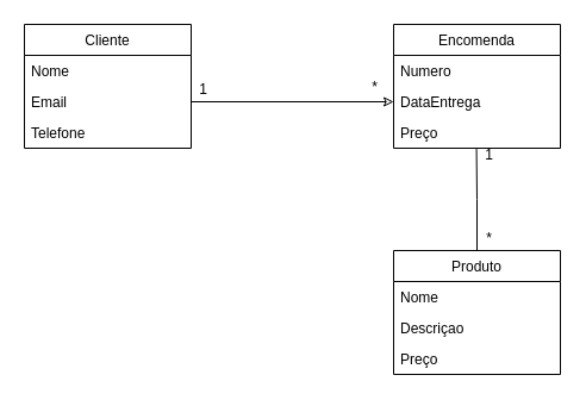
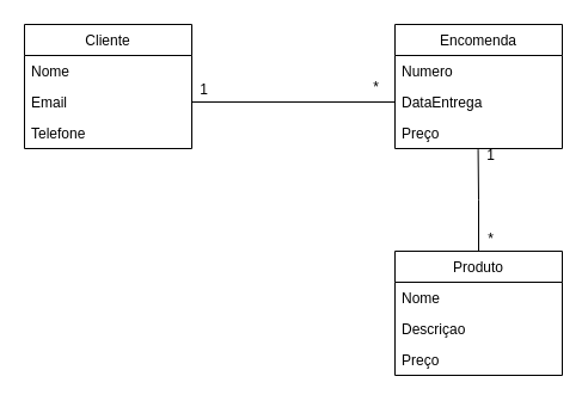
  <mxCell id="0" />
  <mxCell id="1" parent="0" />
  <mxCell id="2" style="edgeStyle=orthogonalEdgeStyle;rounded=0;orthogonalLoop=1;jettySize=auto;html=1;exitX=0.5;exitY=0;exitDx=0;exitDy=0;entryX=0.497;entryY=1.023;entryDx=0;entryDy=0;entryPerimeter=0;endArrow=none;endFill=0;" edge="1" parent="1" source="3" target="10"><mxGeometry relative="1" as="geometry" /></mxCell>
  <mxCell id="3" value="Produto" style="swimlane;fontStyle=0;childLayout=stackLayout;horizontal=1;startSize=26;fillColor=none;horizontalStack=0;resizeParent=1;resizeParentMax=0;resizeLast=0;collapsible=1;marginBottom=0;" vertex="1" parent="1"><mxGeometry x="330" y="210" width="140" height="104" as="geometry" /></mxCell>
  <mxCell id="4" value="Nome" style="text;strokeColor=none;fillColor=none;align=left;verticalAlign=top;spacingLeft=4;spacingRight=4;overflow=hidden;rotatable=0;points=[[0,0.5],[1,0.5]];portConstraint=eastwest;" vertex="1" parent="3"><mxGeometry y="26" width="140" height="26" as="geometry" /></mxCell>
  <mxCell id="5" value="Descriçao" style="text;strokeColor=none;fillColor=none;align=left;verticalAlign=top;spacingLeft=4;spacingRight=4;overflow=hidden;rotatable=0;points=[[0,0.5],[1,0.5]];portConstraint=eastwest;" vertex="1" parent="3"><mxGeometry y="52" width="140" height="26" as="geometry" /></mxCell>
  <mxCell id="6" value="Preço" style="text;strokeColor=none;fillColor=none;align=left;verticalAlign=top;spacingLeft=4;spacingRight=4;overflow=hidden;rotatable=0;points=[[0,0.5],[1,0.5]];portConstraint=eastwest;" vertex="1" parent="3"><mxGeometry y="78" width="140" height="26" as="geometry" /></mxCell>
  <mxCell id="7" value="Encomenda" style="swimlane;fontStyle=0;childLayout=stackLayout;horizontal=1;startSize=26;fillColor=none;horizontalStack=0;resizeParent=1;resizeParentMax=0;resizeLast=0;collapsible=1;marginBottom=0;" vertex="1" parent="1"><mxGeometry x="330" y="20" width="140" height="104" as="geometry" /></mxCell>
  <mxCell id="8" value="Numero" style="text;strokeColor=none;fillColor=none;align=left;verticalAlign=top;spacingLeft=4;spacingRight=4;overflow=hidden;rotatable=0;points=[[0,0.5],[1,0.5]];portConstraint=eastwest;" vertex="1" parent="7"><mxGeometry y="26" width="140" height="26" as="geometry" /></mxCell>
  <mxCell id="9" value="DataEntrega" style="text;strokeColor=none;fillColor=none;align=left;verticalAlign=top;spacingLeft=4;spacingRight=4;overflow=hidden;rotatable=0;points=[[0,0.5],[1,0.5]];portConstraint=eastwest;" vertex="1" parent="7"><mxGeometry y="52" width="140" height="26" as="geometry" /></mxCell>
  <mxCell id="10" value="Preço" style="text;strokeColor=none;fillColor=none;align=left;verticalAlign=top;spacingLeft=4;spacingRight=4;overflow=hidden;rotatable=0;points=[[0,0.5],[1,0.5]];portConstraint=eastwest;" vertex="1" parent="7"><mxGeometry y="78" width="140" height="26" as="geometry" /></mxCell>
  <mxCell id="11" value="Cliente" style="swimlane;fontStyle=0;childLayout=stackLayout;horizontal=1;startSize=26;fillColor=none;horizontalStack=0;resizeParent=1;resizeParentMax=0;resizeLast=0;collapsible=1;marginBottom=0;" vertex="1" parent="1"><mxGeometry x="20" y="20" width="140" height="104" as="geometry" /></mxCell>
  <mxCell id="12" value="Nome" style="text;strokeColor=none;fillColor=none;align=left;verticalAlign=top;spacingLeft=4;spacingRight=4;overflow=hidden;rotatable=0;points=[[0,0.5],[1,0.5]];portConstraint=eastwest;" vertex="1" parent="11"><mxGeometry y="26" width="140" height="26" as="geometry" /></mxCell>
  <mxCell id="13" value="Email" style="text;strokeColor=none;fillColor=none;align=left;verticalAlign=top;spacingLeft=4;spacingRight=4;overflow=hidden;rotatable=0;points=[[0,0.5],[1,0.5]];portConstraint=eastwest;" vertex="1" parent="11"><mxGeometry y="52" width="140" height="26" as="geometry" /></mxCell>
  <mxCell id="14" value="Telefone" style="text;strokeColor=none;fillColor=none;align=left;verticalAlign=top;spacingLeft=4;spacingRight=4;overflow=hidden;rotatable=0;points=[[0,0.5],[1,0.5]];portConstraint=eastwest;" vertex="1" parent="11"><mxGeometry y="78" width="140" height="26" as="geometry" /></mxCell>
- <mxCell id="15" style="edgeStyle=orthogonalEdgeStyle;rounded=0;orthogonalLoop=1;jettySize=auto;html=1;exitX=1;exitY=0.5;exitDx=0;exitDy=0;entryX=0;entryY=0.5;entryDx=0;entryDy=0;endArrow=classic;endFill=0;" edge="1" parent="1" source="13" target="9"><mxGeometry relative="1" as="geometry" /></mxCell>
+ <mxCell id="15" style="edgeStyle=orthogonalEdgeStyle;rounded=0;orthogonalLoop=1;jettySize=auto;html=1;exitX=1;exitY=0.5;exitDx=0;exitDy=0;entryX=0;entryY=0.5;entryDx=0;entryDy=0;endArrow=none;endFill=0;" edge="1" parent="1" source="13" target="9"><mxGeometry relative="1" as="geometry" /></mxCell>
  <mxCell id="16" value="1" style="text;html=1;align=center;verticalAlign=middle;resizable=0;points=[];autosize=1;" vertex="1" parent="1"><mxGeometry x="160" y="65" width="20" height="20" as="geometry" /></mxCell>
  <mxCell id="17" value="*" style="text;html=1;align=center;verticalAlign=middle;resizable=0;points=[];autosize=1;" vertex="1" parent="1"><mxGeometry x="304" y="63" width="20" height="20" as="geometry" /></mxCell>
  <mxCell id="18" value="1" style="text;html=1;align=center;verticalAlign=middle;resizable=0;points=[];autosize=1;" vertex="1" parent="1"><mxGeometry x="400" y="120" width="20" height="20" as="geometry" /></mxCell>
  <mxCell id="19" value="*" style="text;html=1;align=center;verticalAlign=middle;resizable=0;points=[];autosize=1;" vertex="1" parent="1"><mxGeometry x="400" y="190" width="20" height="20" as="geometry" /></mxCell>
